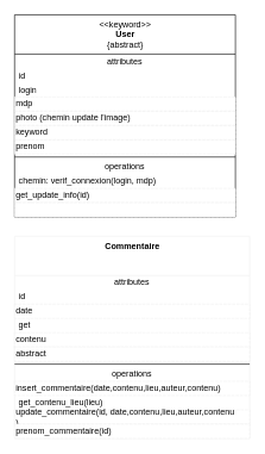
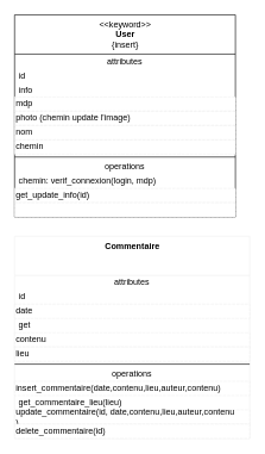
  <mxCell id="0" />
  <mxCell id="1" parent="0" />
- <mxCell id="2" value="&amp;lt;&amp;lt;keyword&amp;gt;&amp;gt;&lt;br&gt;&lt;b&gt;User&lt;/b&gt;&lt;br&gt;{abstract}" style="swimlane;fontStyle=0;align=center;verticalAlign=top;childLayout=stackLayout;horizontal=1;startSize=55;horizontalStack=0;resizeParent=1;resizeParentMax=0;resizeLast=0;collapsible=0;marginBottom=0;html=1;" vertex="1" parent="1"><mxGeometry x="20" y="20" width="310" height="283" as="geometry" /></mxCell>
+ <mxCell id="2" value="&amp;lt;&amp;lt;keyword&amp;gt;&amp;gt;&lt;br&gt;&lt;b&gt;User&lt;/b&gt;&lt;br&gt;{insert}" style="swimlane;fontStyle=0;align=center;verticalAlign=top;childLayout=stackLayout;horizontal=1;startSize=55;horizontalStack=0;resizeParent=1;resizeParentMax=0;resizeLast=0;collapsible=0;marginBottom=0;html=1;" vertex="1" parent="1"><mxGeometry x="20" y="20" width="310" height="283" as="geometry" /></mxCell>
  <mxCell id="3" value="attributes" style="text;html=1;strokeColor=none;fillColor=none;align=center;verticalAlign=middle;spacingLeft=4;spacingRight=4;overflow=hidden;rotatable=0;points=[[0,0.5],[1,0.5]];portConstraint=eastwest;" vertex="1" parent="2"><mxGeometry y="55" width="310" height="20" as="geometry" /></mxCell>
  <mxCell id="4" value="id" style="text;html=1;strokeColor=none;fillColor=none;align=left;verticalAlign=middle;spacingLeft=4;spacingRight=4;overflow=hidden;rotatable=0;points=[[0,0.5],[1,0.5]];portConstraint=eastwest;" vertex="1" parent="2"><mxGeometry y="75" width="310" height="20" as="geometry" /></mxCell>
- <mxCell id="5" value="login&lt;br&gt;" style="text;html=1;fillColor=none;align=left;verticalAlign=middle;spacingLeft=4;spacingRight=4;overflow=hidden;rotatable=0;points=[[0,0.5],[1,0.5]];portConstraint=eastwest;" vertex="1" parent="2"><mxGeometry y="95" width="310" height="20" as="geometry" /></mxCell>
+ <mxCell id="5" value="info&lt;br&gt;" style="text;html=1;fillColor=none;align=left;verticalAlign=middle;spacingLeft=4;spacingRight=4;overflow=hidden;rotatable=0;points=[[0,0.5],[1,0.5]];portConstraint=eastwest;" vertex="1" parent="2"><mxGeometry y="95" width="310" height="20" as="geometry" /></mxCell>
  <mxCell id="6" value="mdp" style="shape=partialRectangle;html=1;top=1;align=left;dashed=1;strokeColor=#f0f0f0;" vertex="1" parent="2"><mxGeometry y="115" width="310" height="20" as="geometry" /></mxCell>
  <mxCell id="7" value="photo (chemin update l'image)" style="shape=partialRectangle;html=1;top=1;align=left;dashed=1;strokeColor=#f0f0f0;" vertex="1" parent="2"><mxGeometry y="135" width="310" height="20" as="geometry" /></mxCell>
- <mxCell id="8" value="keyword" style="shape=partialRectangle;html=1;top=1;align=left;dashed=1;strokeColor=#f0f0f0;" vertex="1" parent="2"><mxGeometry y="155" width="310" height="20" as="geometry" /></mxCell>
- <mxCell id="9" value="prenom" style="shape=partialRectangle;html=1;top=1;align=left;dashed=1;strokeColor=#f0f0f0;" vertex="1" parent="2"><mxGeometry y="175" width="310" height="20" as="geometry" /></mxCell>
+ <mxCell id="8" value="nom" style="shape=partialRectangle;html=1;top=1;align=left;dashed=1;strokeColor=#f0f0f0;" vertex="1" parent="2"><mxGeometry y="155" width="310" height="20" as="geometry" /></mxCell>
+ <mxCell id="9" value="chemin" style="shape=partialRectangle;html=1;top=1;align=left;dashed=1;strokeColor=#f0f0f0;" vertex="1" parent="2"><mxGeometry y="175" width="310" height="20" as="geometry" /></mxCell>
  <mxCell id="10" value="" style="line;strokeWidth=1;fillColor=none;align=left;verticalAlign=middle;spacingTop=-1;spacingLeft=3;spacingRight=3;rotatable=0;labelPosition=right;points=[];portConstraint=eastwest;" vertex="1" parent="2"><mxGeometry y="195" width="310" height="8" as="geometry" /></mxCell>
  <mxCell id="11" value="operations" style="text;html=1;strokeColor=none;fillColor=none;align=center;verticalAlign=middle;spacingLeft=4;spacingRight=4;overflow=hidden;rotatable=0;points=[[0,0.5],[1,0.5]];portConstraint=eastwest;" vertex="1" parent="2"><mxGeometry y="203" width="310" height="20" as="geometry" /></mxCell>
  <mxCell id="12" value="chemin: verif_connexion(login, mdp)" style="text;html=1;strokeColor=none;fillColor=none;align=left;verticalAlign=middle;spacingLeft=4;spacingRight=4;overflow=hidden;rotatable=0;points=[[0,0.5],[1,0.5]];portConstraint=eastwest;" vertex="1" parent="2"><mxGeometry y="223" width="310" height="20" as="geometry" /></mxCell>
  <mxCell id="13" value="get_update_info(id)" style="shape=partialRectangle;html=1;top=1;align=left;dashed=1;strokeColor=#f0f0f0;" vertex="1" parent="2"><mxGeometry y="243" width="310" height="20" as="geometry" /></mxCell>
  <mxCell id="14" value="" style="shape=partialRectangle;html=1;top=1;align=left;dashed=1;strokeColor=#f0f0f0;" vertex="1" parent="2"><mxGeometry y="263" width="310" height="20" as="geometry" /></mxCell>
  <mxCell id="15" value="&lt;b&gt;Commentaire&lt;/b&gt;" style="swimlane;fontStyle=0;align=center;verticalAlign=top;childLayout=stackLayout;horizontal=1;startSize=55;horizontalStack=0;resizeParent=1;resizeParentMax=0;resizeLast=0;collapsible=0;marginBottom=0;html=1;strokeColor=#f0f0f0;" vertex="1" parent="1"><mxGeometry x="20" y="330" width="330" height="283" as="geometry" /></mxCell>
  <mxCell id="16" value="attributes" style="text;html=1;strokeColor=none;fillColor=none;align=center;verticalAlign=middle;spacingLeft=4;spacingRight=4;overflow=hidden;rotatable=0;points=[[0,0.5],[1,0.5]];portConstraint=eastwest;" vertex="1" parent="15"><mxGeometry y="55" width="330" height="20" as="geometry" /></mxCell>
  <mxCell id="17" value="id" style="text;html=1;strokeColor=none;fillColor=none;align=left;verticalAlign=middle;spacingLeft=4;spacingRight=4;overflow=hidden;rotatable=0;points=[[0,0.5],[1,0.5]];portConstraint=eastwest;" vertex="1" parent="15"><mxGeometry y="75" width="330" height="20" as="geometry" /></mxCell>
  <mxCell id="18" value="date" style="shape=partialRectangle;html=1;top=1;align=left;dashed=1;strokeColor=#f0f0f0;" vertex="1" parent="15"><mxGeometry y="95" width="330" height="20" as="geometry" /></mxCell>
  <mxCell id="19" value="get" style="text;html=1;strokeColor=none;fillColor=none;align=left;verticalAlign=middle;spacingLeft=4;spacingRight=4;overflow=hidden;rotatable=0;points=[[0,0.5],[1,0.5]];portConstraint=eastwest;" vertex="1" parent="15"><mxGeometry y="115" width="330" height="20" as="geometry" /></mxCell>
  <mxCell id="20" value="contenu" style="shape=partialRectangle;html=1;top=1;align=left;dashed=1;strokeColor=#f0f0f0;" vertex="1" parent="15"><mxGeometry y="135" width="330" height="20" as="geometry" /></mxCell>
- <mxCell id="21" value="abstract" style="shape=partialRectangle;html=1;top=1;align=left;dashed=1;strokeColor=#f0f0f0;" vertex="1" parent="15"><mxGeometry y="155" width="330" height="20" as="geometry" /></mxCell>
+ <mxCell id="21" value="lieu" style="shape=partialRectangle;html=1;top=1;align=left;dashed=1;strokeColor=#f0f0f0;" vertex="1" parent="15"><mxGeometry y="155" width="330" height="20" as="geometry" /></mxCell>
  <mxCell id="22" value="" style="line;strokeWidth=1;fillColor=none;align=left;verticalAlign=middle;spacingTop=-1;spacingLeft=3;spacingRight=3;rotatable=0;labelPosition=right;points=[];portConstraint=eastwest;" vertex="1" parent="15"><mxGeometry y="175" width="330" height="8" as="geometry" /></mxCell>
  <mxCell id="23" value="operations" style="text;html=1;strokeColor=none;fillColor=none;align=center;verticalAlign=middle;spacingLeft=4;spacingRight=4;overflow=hidden;rotatable=0;points=[[0,0.5],[1,0.5]];portConstraint=eastwest;" vertex="1" parent="15"><mxGeometry y="183" width="330" height="20" as="geometry" /></mxCell>
  <mxCell id="24" value="insert_commentaire(date,contenu,lieu,auteur,contenu)" style="shape=partialRectangle;html=1;top=1;align=left;dashed=1;strokeColor=#f0f0f0;" vertex="1" parent="15"><mxGeometry y="203" width="330" height="20" as="geometry" /></mxCell>
- <mxCell id="25" value="get_contenu_lieu(lieu)" style="text;html=1;strokeColor=none;fillColor=none;align=left;verticalAlign=middle;spacingLeft=4;spacingRight=4;overflow=hidden;rotatable=0;points=[[0,0.5],[1,0.5]];portConstraint=eastwest;" vertex="1" parent="15"><mxGeometry y="223" width="330" height="20" as="geometry" /></mxCell>
+ <mxCell id="25" value="get_commentaire_lieu(lieu)" style="text;html=1;strokeColor=none;fillColor=none;align=left;verticalAlign=middle;spacingLeft=4;spacingRight=4;overflow=hidden;rotatable=0;points=[[0,0.5],[1,0.5]];portConstraint=eastwest;" vertex="1" parent="15"><mxGeometry y="223" width="330" height="20" as="geometry" /></mxCell>
  <mxCell id="26" value="update_commentaire(id,&amp;nbsp;date,contenu,lieu,auteur,contenu&lt;br&gt;)" style="shape=partialRectangle;html=1;top=1;align=left;dashed=1;strokeColor=#f0f0f0;" vertex="1" parent="15"><mxGeometry y="243" width="330" height="20" as="geometry" /></mxCell>
- <mxCell id="27" value="prenom_commentaire(id)" style="shape=partialRectangle;html=1;top=1;align=left;dashed=1;strokeColor=#f0f0f0;" vertex="1" parent="15"><mxGeometry y="263" width="330" height="20" as="geometry" /></mxCell>
+ <mxCell id="27" value="delete_commentaire(id)" style="shape=partialRectangle;html=1;top=1;align=left;dashed=1;strokeColor=#f0f0f0;" vertex="1" parent="15"><mxGeometry y="263" width="330" height="20" as="geometry" /></mxCell>
